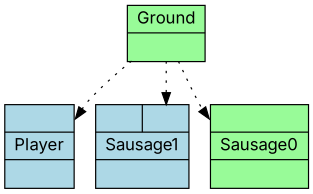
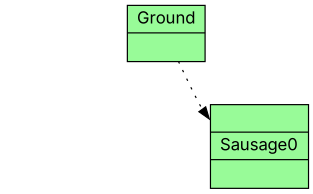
  digraph {
    fontname=Inter
    node [fillcolor=lightblue fontname=Inter shape=record style=filled]
    edge [fontname=Inter headport=GroundP style=dotted]
-   n1 [label="{{<GroundP>}|{Player}|<PlayerOUT>}"]
-   n2 [label="{{<Player>|<GroundP>}|{Sausage1}|<Sausage1OUT>}"]
    n3 [fillcolor=palegreen label="{{Ground}|<GroundOUT>}"]
    n4 [fillcolor=palegreen label="{{<Sausage1P>}|{Sausage0}|<Sausage0OUT>}"]
-   n3 -> n1
-   n3 -> n2
    n3 -> n4 [headport=Sausage1P]
  }
